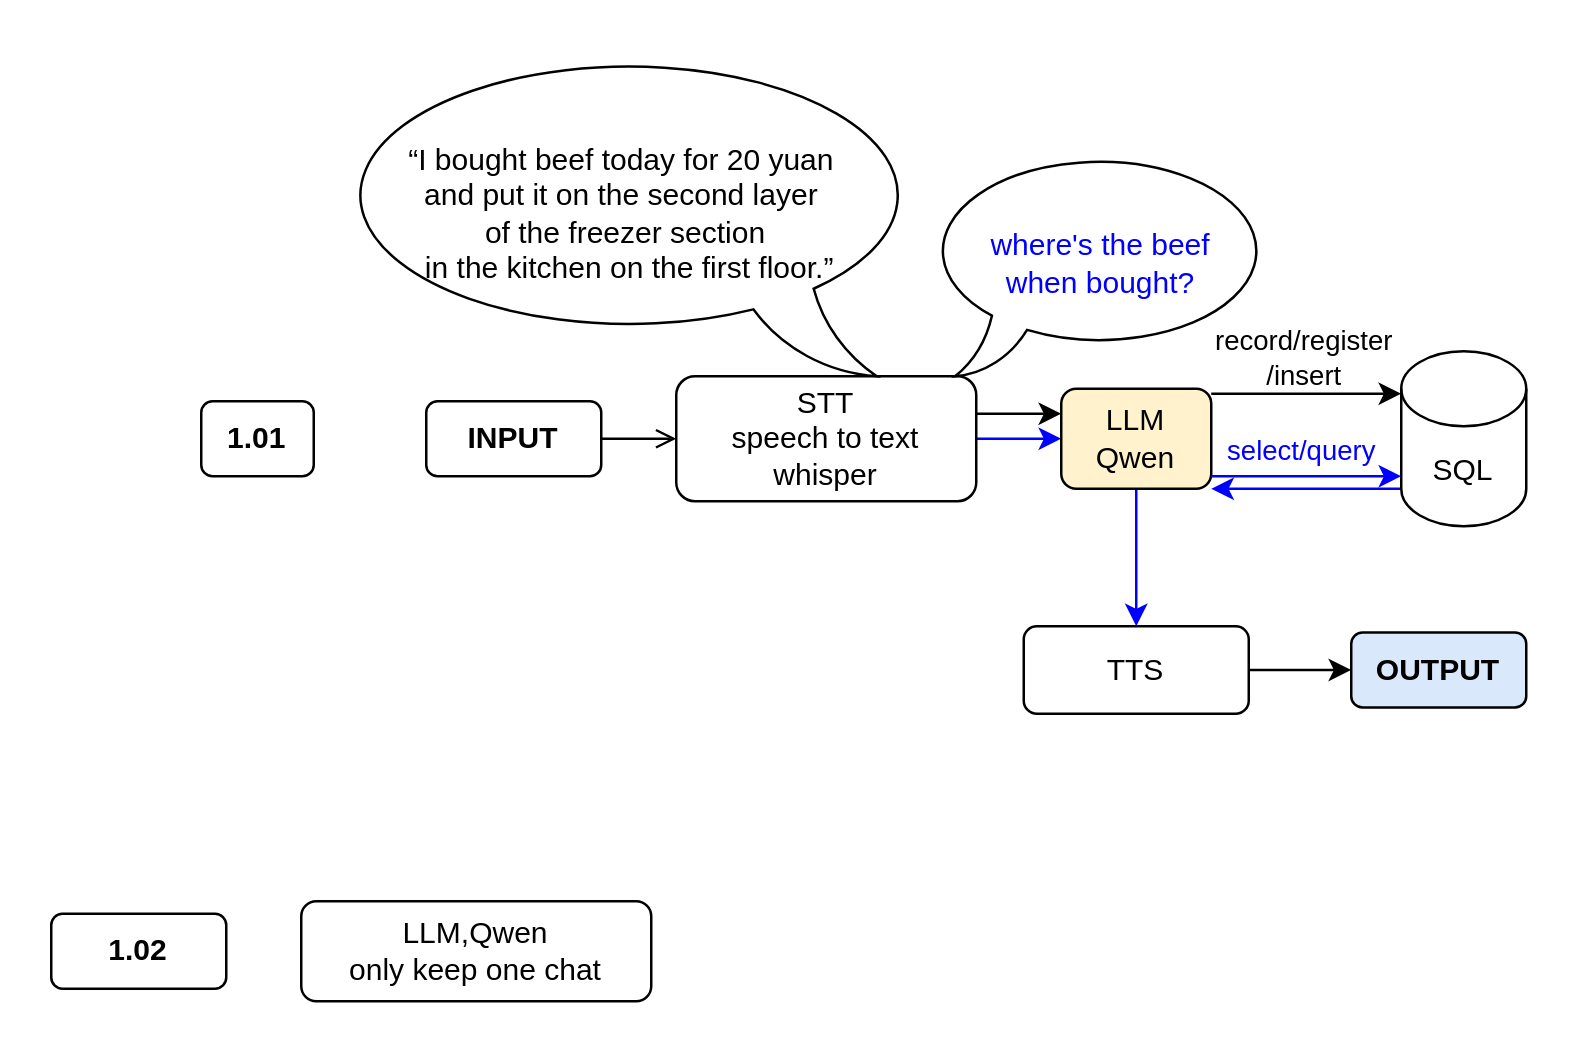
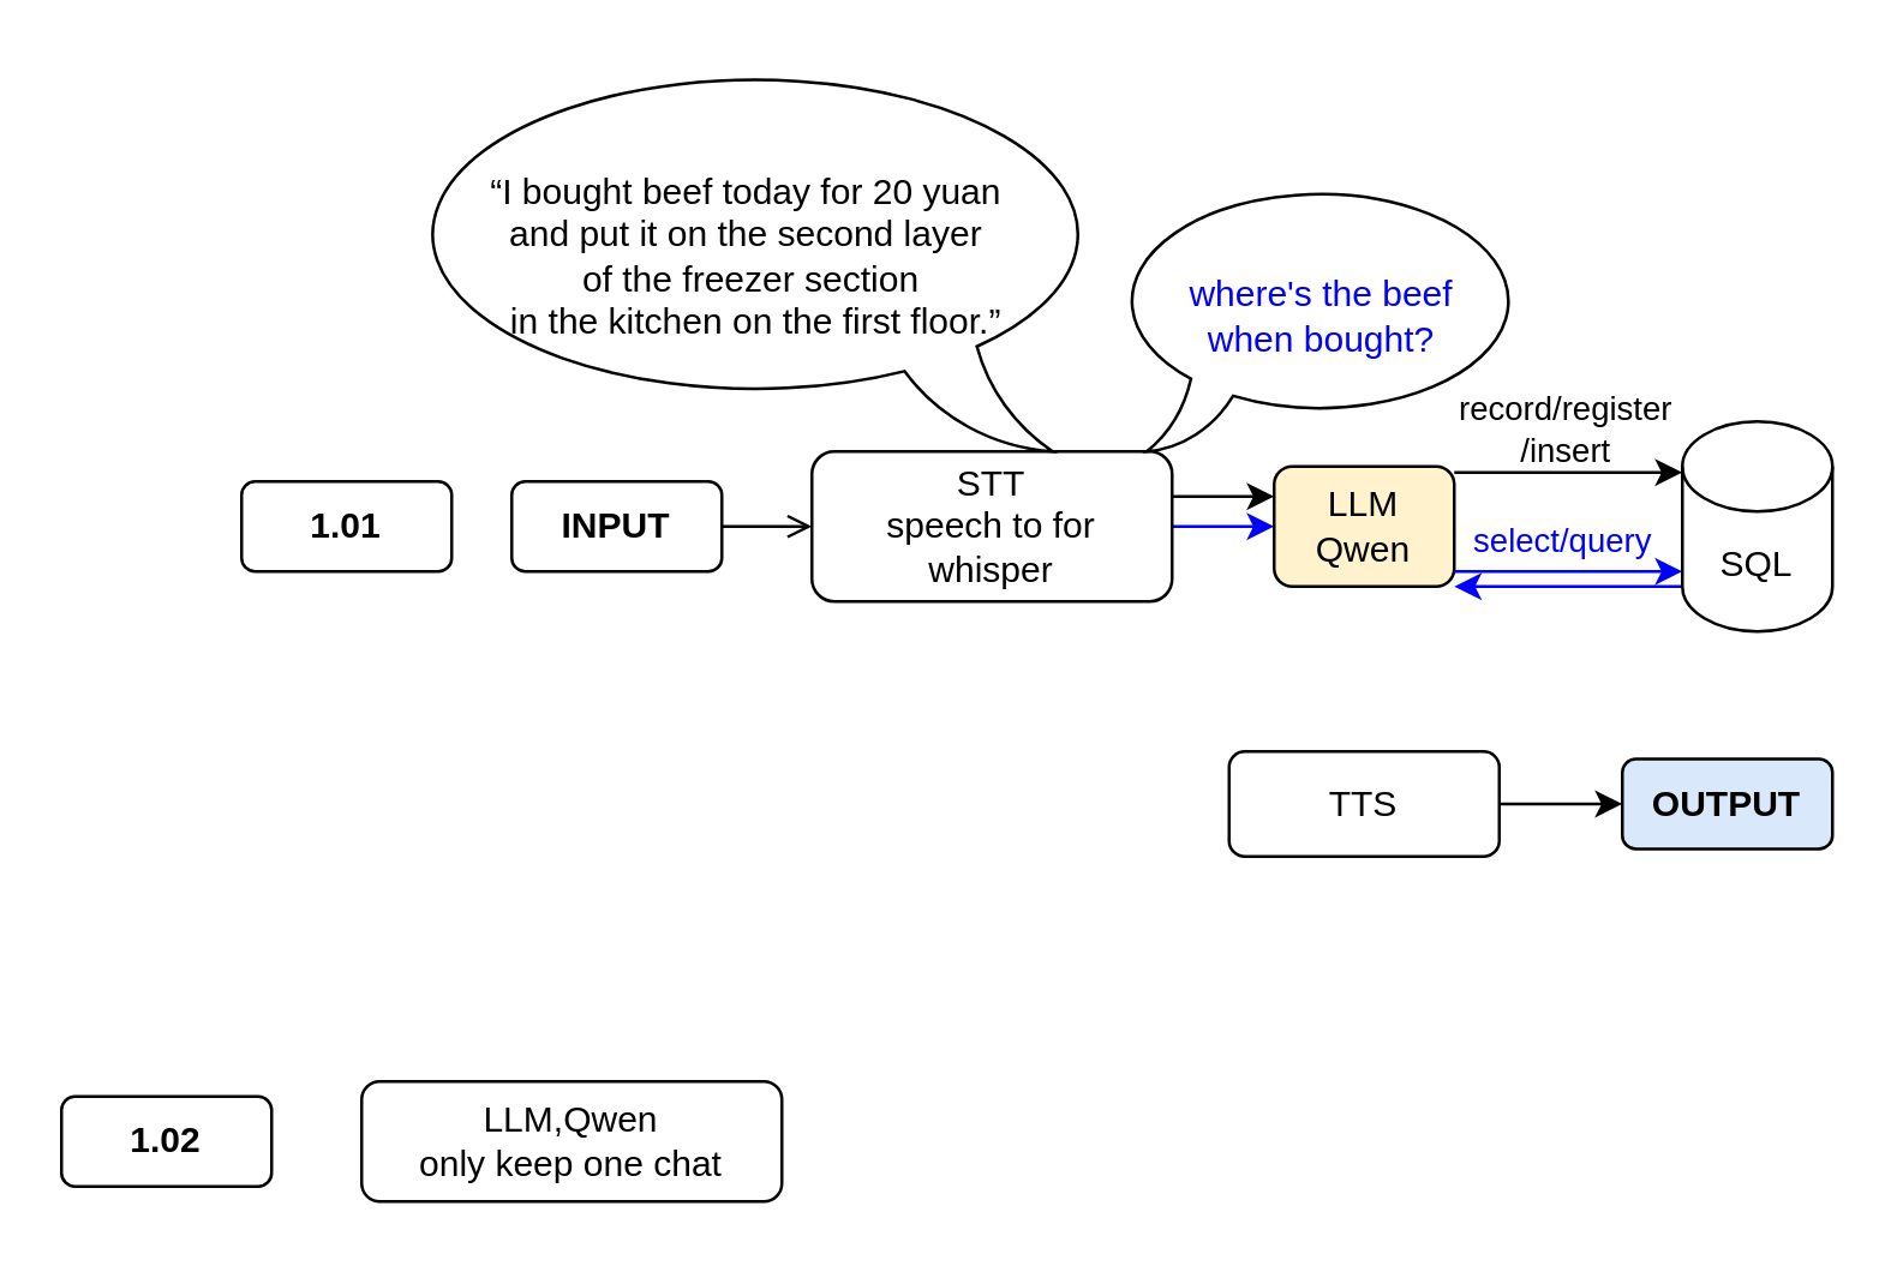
  <mxCell id="0" />
  <mxCell id="1" parent="0" />
  <mxCell id="2" style="edgeStyle=orthogonalEdgeStyle;rounded=0;orthogonalLoop=1;jettySize=auto;html=1;exitX=1;exitY=0.5;exitDx=0;exitDy=0;endArrow=open;" edge="1" parent="1" source="3" target="5"><mxGeometry relative="1" as="geometry" /></mxCell>
  <mxCell id="3" value="INPUT" style="rounded=1;whiteSpace=wrap;html=1;fontStyle=1" vertex="1" parent="1"><mxGeometry x="170" y="160" width="70" height="30" as="geometry" /></mxCell>
  <mxCell id="4" style="edgeStyle=orthogonalEdgeStyle;rounded=0;orthogonalLoop=1;jettySize=auto;html=1;exitX=1;exitY=0.5;exitDx=0;exitDy=0;entryX=0;entryY=0.5;entryDx=0;entryDy=0;strokeColor=#0000FF;" edge="1" parent="1" source="5" target="14"><mxGeometry relative="1" as="geometry" /></mxCell>
- <mxCell id="5" value="STT&lt;div&gt;&lt;span style=&quot;background-color: transparent; color: light-dark(rgb(0, 0, 0), rgb(255, 255, 255));&quot;&gt;speech to text&lt;/span&gt;&lt;div&gt;&lt;span style=&quot;background-color: transparent; color: light-dark(rgb(0, 0, 0), rgb(255, 255, 255));&quot;&gt;whisper&lt;/span&gt;&lt;/div&gt;&lt;/div&gt;" style="rounded=1;whiteSpace=wrap;html=1;" vertex="1" parent="1"><mxGeometry x="270" y="150" width="120" height="50" as="geometry" /></mxCell>
+ <mxCell id="5" value="STT&lt;div&gt;&lt;span style=&quot;background-color: transparent; color: light-dark(rgb(0, 0, 0), rgb(255, 255, 255));&quot;&gt;speech to for&lt;/span&gt;&lt;div&gt;&lt;span style=&quot;background-color: transparent; color: light-dark(rgb(0, 0, 0), rgb(255, 255, 255));&quot;&gt;whisper&lt;/span&gt;&lt;/div&gt;&lt;/div&gt;" style="rounded=1;whiteSpace=wrap;html=1;" vertex="1" parent="1"><mxGeometry x="270" y="150" width="120" height="50" as="geometry" /></mxCell>
  <mxCell id="6" value="" style="edgeStyle=orthogonalEdgeStyle;rounded=0;orthogonalLoop=1;jettySize=auto;html=1;" edge="1" parent="1" source="7" target="12"><mxGeometry relative="1" as="geometry" /></mxCell>
  <mxCell id="7" value="TTS" style="rounded=1;whiteSpace=wrap;html=1;" vertex="1" parent="1"><mxGeometry x="409" y="250" width="90" height="35" as="geometry" /></mxCell>
  <mxCell id="8" value="“I bought beef today for 20 yuan&amp;nbsp;&lt;div&gt;and put it on the second layer&amp;nbsp;&lt;/div&gt;&lt;div&gt;of the freezer section&lt;/div&gt;&lt;div&gt;&amp;nbsp;in the kitchen on the first floor.”&lt;/div&gt;" style="whiteSpace=wrap;html=1;shape=mxgraph.basic.oval_callout;flipH=1;" vertex="1" parent="1"><mxGeometry x="130" y="20" width="240" height="130" as="geometry" /></mxCell>
  <mxCell id="9" value="&lt;div&gt;where's the beef&lt;/div&gt;&lt;div&gt;when bought?&lt;/div&gt;" style="whiteSpace=wrap;html=1;shape=mxgraph.basic.oval_callout;flipV=0;fontColor=#0000FF;" vertex="1" parent="1"><mxGeometry x="370" y="60" width="140" height="90" as="geometry" /></mxCell>
  <mxCell id="10" style="edgeStyle=orthogonalEdgeStyle;rounded=0;orthogonalLoop=1;jettySize=auto;html=1;exitX=0;exitY=0.5;exitDx=0;exitDy=0;exitPerimeter=0;entryX=1;entryY=0.5;entryDx=0;entryDy=0;strokeColor=#0000FF;" edge="1" parent="1"><mxGeometry relative="1" as="geometry"><mxPoint x="560" y="195" as="sourcePoint" /><mxPoint x="484" y="195" as="targetPoint" /></mxGeometry></mxCell>
  <mxCell id="11" value="SQL" style="shape=cylinder3;whiteSpace=wrap;html=1;boundedLbl=1;backgroundOutline=1;size=15;" vertex="1" parent="1"><mxGeometry x="560" y="140" width="50" height="70" as="geometry" /></mxCell>
  <mxCell id="12" value="OUTPUT" style="rounded=1;whiteSpace=wrap;html=1;fontStyle=1;fillColor=#dae8fc;" vertex="1" parent="1"><mxGeometry x="540" y="252.5" width="70" height="30" as="geometry" /></mxCell>
- <mxCell id="13" style="edgeStyle=orthogonalEdgeStyle;rounded=0;orthogonalLoop=1;jettySize=auto;html=1;exitX=0.5;exitY=1;exitDx=0;exitDy=0;strokeColor=#0000FF;" edge="1" parent="1" source="14" target="7"><mxGeometry relative="1" as="geometry" /></mxCell>
  <mxCell id="14" value="LLM&lt;div&gt;Qwen&lt;/div&gt;" style="rounded=1;whiteSpace=wrap;html=1;fillColor=#fff2cc;" vertex="1" parent="1"><mxGeometry x="424" y="155" width="60" height="40" as="geometry" /></mxCell>
  <mxCell id="15" style="edgeStyle=orthogonalEdgeStyle;rounded=0;orthogonalLoop=1;jettySize=auto;html=1;exitX=1;exitY=0.25;exitDx=0;exitDy=0;entryX=0;entryY=0;entryDx=0;entryDy=25;entryPerimeter=0;" edge="1" parent="1"><mxGeometry relative="1" as="geometry"><mxPoint x="484" y="157" as="sourcePoint" /><mxPoint x="560" y="157" as="targetPoint" /></mxGeometry></mxCell>
  <mxCell id="16" value="record/register&lt;div&gt;&lt;span style=&quot;color: light-dark(rgb(0, 0, 0), rgb(255, 255, 255));&quot;&gt;/insert&lt;/span&gt;&lt;/div&gt;" style="edgeLabel;html=1;align=center;verticalAlign=middle;resizable=0;points=[];labelBackgroundColor=none;" vertex="1" connectable="0" parent="15"><mxGeometry x="0.111" y="-2" relative="1" as="geometry"><mxPoint x="-6" y="-17" as="offset" /></mxGeometry></mxCell>
  <mxCell id="17" style="edgeStyle=orthogonalEdgeStyle;rounded=0;orthogonalLoop=1;jettySize=auto;html=1;exitX=1;exitY=0.5;exitDx=0;exitDy=0;entryX=0;entryY=0.5;entryDx=0;entryDy=0;" edge="1" parent="1"><mxGeometry relative="1" as="geometry"><mxPoint x="390" y="165" as="sourcePoint" /><mxPoint x="424" y="165" as="targetPoint" /></mxGeometry></mxCell>
  <mxCell id="18" value="&lt;font style=&quot;color: rgb(0, 0, 255);&quot;&gt;select/query&lt;/font&gt;" style="edgeStyle=orthogonalEdgeStyle;rounded=0;orthogonalLoop=1;jettySize=auto;html=1;exitX=0;exitY=0.5;exitDx=0;exitDy=0;exitPerimeter=0;entryX=1;entryY=0.5;entryDx=0;entryDy=0;strokeColor=#0000FF;" edge="1" parent="1"><mxGeometry x="-0.053" y="10" relative="1" as="geometry"><mxPoint x="484" y="190" as="sourcePoint" /><mxPoint x="560" y="190" as="targetPoint" /><Array as="points"><mxPoint x="520" y="190" /><mxPoint x="520" y="190" /></Array><mxPoint as="offset" /></mxGeometry></mxCell>
- <mxCell id="19" value="1.01" style="rounded=1;whiteSpace=wrap;html=1;fontStyle=1" vertex="1" parent="1"><mxGeometry x="80" y="160" width="45" height="30" as="geometry" /></mxCell>
+ <mxCell id="19" value="1.01" style="rounded=1;whiteSpace=wrap;html=1;fontStyle=1" vertex="1" parent="1"><mxGeometry x="80" y="160" width="70" height="30" as="geometry" /></mxCell>
  <mxCell id="20" value="1.02" style="rounded=1;whiteSpace=wrap;html=1;fontStyle=1" vertex="1" parent="1"><mxGeometry x="20" y="365" width="70" height="30" as="geometry" /></mxCell>
  <mxCell id="21" value="LLM,&lt;span style=&quot;background-color: transparent; color: light-dark(rgb(0, 0, 0), rgb(255, 255, 255));&quot;&gt;Qwen&lt;/span&gt;&lt;div&gt;&lt;span style=&quot;background-color: transparent; color: light-dark(rgb(0, 0, 0), rgb(255, 255, 255));&quot;&gt;only keep one chat&lt;/span&gt;&lt;/div&gt;" style="rounded=1;whiteSpace=wrap;html=1;" vertex="1" parent="1"><mxGeometry x="120" y="360" width="140" height="40" as="geometry" /></mxCell>
